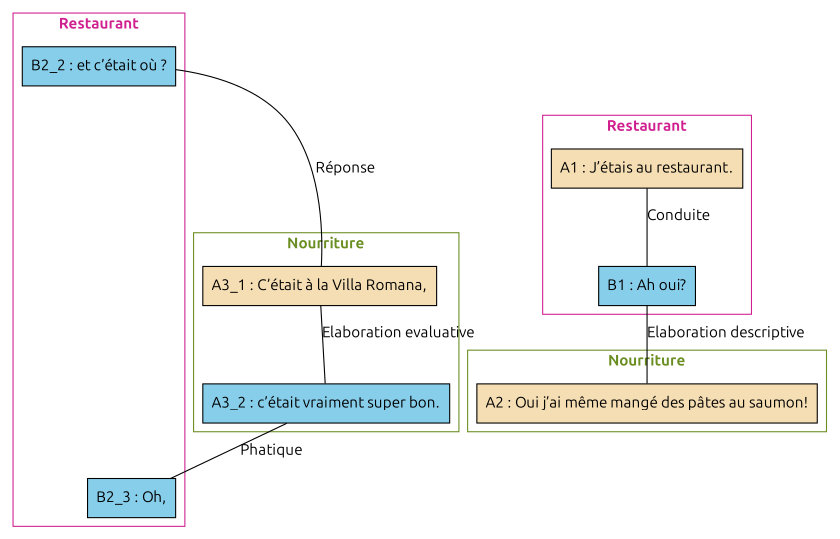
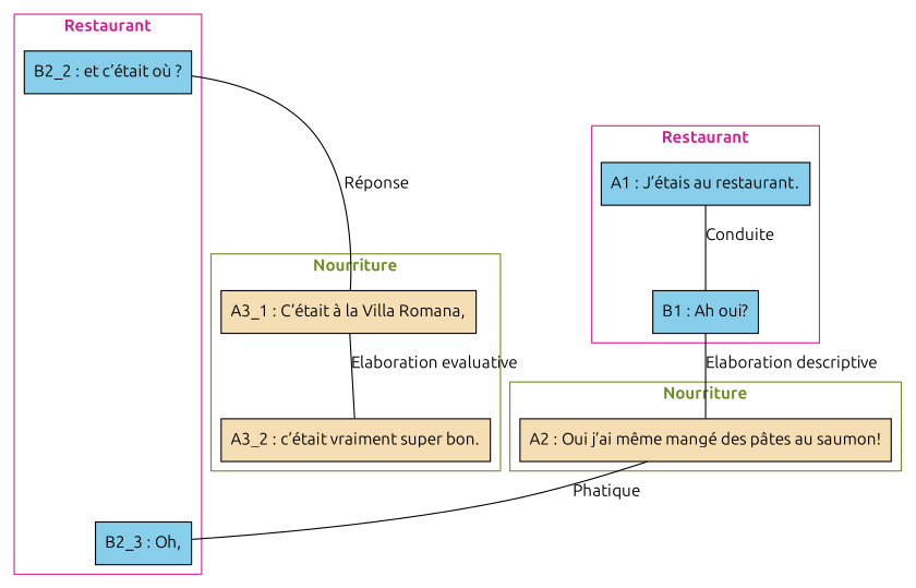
  digraph {
    fontname=Ubuntu
    newrank=true
    node [fillcolor=wheat fontname=Ubuntu shape=box style=filled]
    edge [dir=none fontname=Ubuntu weight=2]
-   n1 [label="A1 : J’étais au restaurant."]
+   n1 [fillcolor=skyblue label="A1 : J’étais au restaurant."]
    n2 [fillcolor=skyblue label="B1 : Ah oui?"]
    n3 [label="A2 : Oui j’ai même mangé des pâtes au saumon!"]
    n4 [fillcolor=skyblue label="B2_3 : Oh,"]
    n5 [fillcolor=skyblue label="B2_2 : et c’était où ?"]
    n6 [label="A3_1 : C’était à la Villa Romana,"]
-   n7 [fillcolor=skyblue label="A3_2 : c’était vraiment super bon."]
+   n7 [label="A3_2 : c’était vraiment super bon."]
    zero [style=invis fillcolor=""]
    subgraph cluster_1 {
      color=violetred
      fontcolor=violetred
      label=<<B>Restaurant</B>>
      n1
      n2
    }
    subgraph cluster_2 {
      color=olivedrab
      fontcolor=olivedrab
      label=<<B>Nourriture</B>>
      n3
    }
    subgraph cluster_3 {
      color=violetred
      fontcolor=violetred
      label=<<B>Restaurant</B>>
      n4
      n5
    }
    subgraph cluster_4 {
      color=olivedrab
      fontcolor=olivedrab
      label=<<B>Nourriture</B>>
      n6
      n7
    }
    n1 -> n2 [label=Conduite]
    n1 -> n6 [style=invis weight=1 dir=""]
    n2 -> n3 [label="Elaboration descriptive"]
-   n7 -> n4 [label=Phatique]
+   n3 -> n4 [label=Phatique]
    n5 -> n6 [constraint=false label="Réponse" weight=""]
    n6 -> n7 [label="Elaboration evaluative"]
    zero -> n1 [style=invis weight=1 dir=""]
  }
